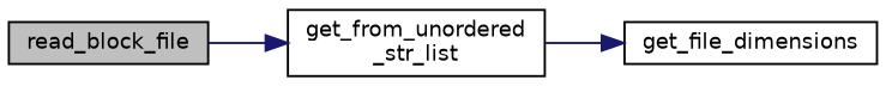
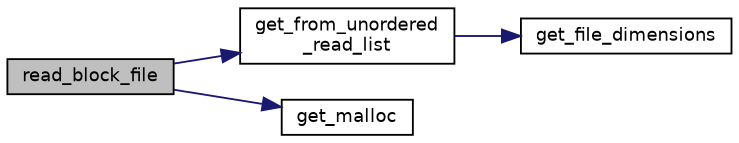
  digraph {
    rankdir=LR
    node [color=black fillcolor=white fontname=Helvetica fontsize=10 shape=record style=filled]
    edge [color=midnightblue fontname=Helvetica fontsize=10 labelfontname=Helvetica labelfontsize=10 style=solid]
    n1 [fillcolor=grey75 fontcolor=black height=0.2 label=read_block_file width=0.4]
-   n2 [height=0.2 label="get_from_unordered\l_str_list" width=0.4]
+   n2 [height=0.2 label="get_from_unordered\l_read_list" width=0.4]
+   n3 [height=0.2 label=get_malloc width=0.4]
    n4 [height=0.2 label=get_file_dimensions width=0.4]
    n1 -> n2
+   n1 -> n3
    n2 -> n4
  }
